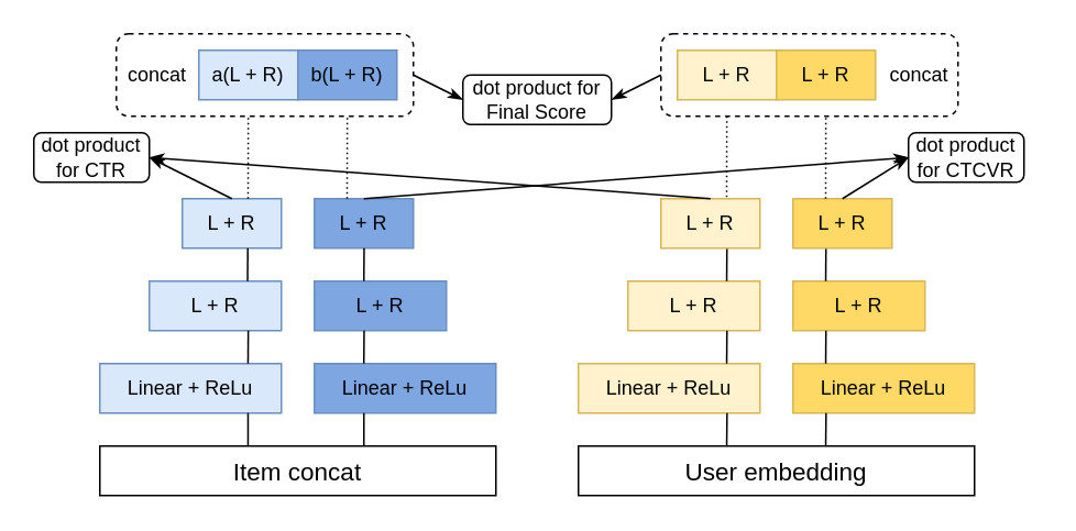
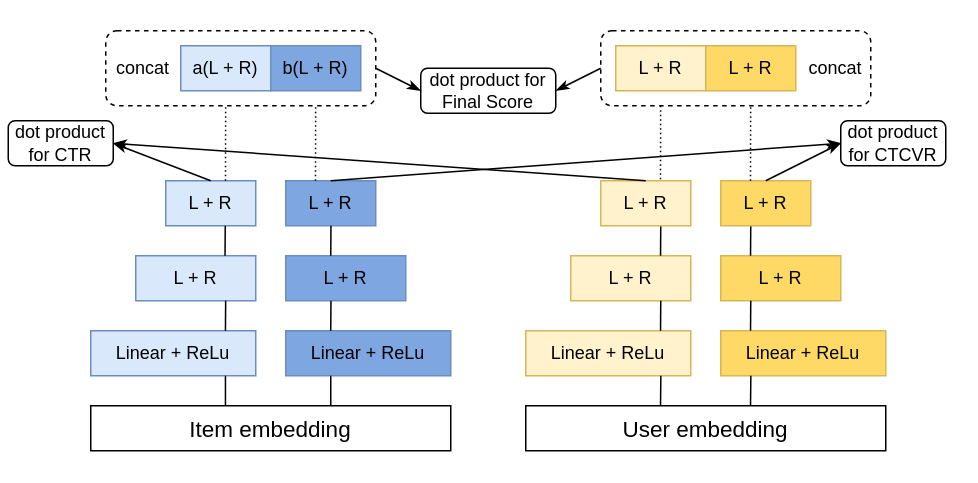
  <mxCell id="0" />
  <mxCell id="1" parent="0" />
  <mxCell id="2" value="Linear + ReLu" style="rounded=0;whiteSpace=wrap;html=1;fillColor=#dae8fc;strokeColor=#6c8ebf;" vertex="1" parent="1"><mxGeometry x="60" y="220" width="110" height="30" as="geometry" /></mxCell>
  <mxCell id="3" value="Linear + ReLu" style="rounded=0;whiteSpace=wrap;html=1;fillColor=#fff2cc;strokeColor=#d6b656;" vertex="1" parent="1"><mxGeometry x="350" y="220" width="110" height="30" as="geometry" /></mxCell>
  <mxCell id="4" value="Linear + ReLu" style="rounded=0;whiteSpace=wrap;html=1;fillColor=#7EA6E0;strokeColor=#6c8ebf;" vertex="1" parent="1"><mxGeometry x="190" y="220" width="110" height="30" as="geometry" /></mxCell>
  <mxCell id="5" value="Linear + ReLu" style="rounded=0;whiteSpace=wrap;html=1;fillColor=#FFD966;strokeColor=#d6b656;" vertex="1" parent="1"><mxGeometry x="480" y="220" width="110" height="30" as="geometry" /></mxCell>
- <mxCell id="6" value="&lt;font style=&quot;font-size: 15px;&quot;&gt;Item concat&lt;/font&gt;" style="rounded=0;whiteSpace=wrap;html=1;" vertex="1" parent="1"><mxGeometry x="60" y="270" width="240" height="30" as="geometry" /></mxCell>
+ <mxCell id="6" value="&lt;font style=&quot;font-size: 15px;&quot;&gt;Item embedding&lt;/font&gt;" style="rounded=0;whiteSpace=wrap;html=1;" vertex="1" parent="1"><mxGeometry x="60" y="270" width="240" height="30" as="geometry" /></mxCell>
  <mxCell id="7" value="&lt;font style=&quot;font-size: 15px;&quot;&gt;User embedding&lt;/font&gt;" style="rounded=0;whiteSpace=wrap;html=1;" vertex="1" parent="1"><mxGeometry x="350" y="270" width="240" height="30" as="geometry" /></mxCell>
  <mxCell id="8" value="" style="endArrow=none;html=1;rounded=0;endFill=0;" edge="1" parent="1"><mxGeometry width="50" height="50" relative="1" as="geometry"><mxPoint x="149.8" y="270" as="sourcePoint" /><mxPoint x="149.8" y="250" as="targetPoint" /></mxGeometry></mxCell>
  <mxCell id="9" value="" style="endArrow=none;html=1;rounded=0;endFill=0;" edge="1" parent="1"><mxGeometry width="50" height="50" relative="1" as="geometry"><mxPoint x="220" y="270" as="sourcePoint" /><mxPoint x="220" y="250" as="targetPoint" /></mxGeometry></mxCell>
  <mxCell id="10" value="" style="endArrow=none;html=1;rounded=0;endFill=0;" edge="1" parent="1"><mxGeometry width="50" height="50" relative="1" as="geometry"><mxPoint x="439.86" y="270" as="sourcePoint" /><mxPoint x="440.06" y="250" as="targetPoint" /></mxGeometry></mxCell>
  <mxCell id="11" value="" style="endArrow=none;html=1;rounded=0;endFill=0;" edge="1" parent="1"><mxGeometry width="50" height="50" relative="1" as="geometry"><mxPoint x="499.86" y="270" as="sourcePoint" /><mxPoint x="500.06" y="250" as="targetPoint" /></mxGeometry></mxCell>
  <mxCell id="12" value="L + R" style="rounded=0;whiteSpace=wrap;html=1;fillColor=#dae8fc;strokeColor=#6c8ebf;" vertex="1" parent="1"><mxGeometry x="90" y="170" width="80" height="30" as="geometry" /></mxCell>
  <mxCell id="13" value="L + R" style="rounded=0;whiteSpace=wrap;html=1;fillColor=#fff2cc;strokeColor=#d6b656;" vertex="1" parent="1"><mxGeometry x="380" y="170" width="80" height="30" as="geometry" /></mxCell>
  <mxCell id="14" value="L + R" style="rounded=0;whiteSpace=wrap;html=1;fillColor=#7EA6E0;strokeColor=#6c8ebf;" vertex="1" parent="1"><mxGeometry x="190" y="170" width="80" height="30" as="geometry" /></mxCell>
  <mxCell id="15" value="L + R" style="rounded=0;whiteSpace=wrap;html=1;fillColor=#FFD966;strokeColor=#d6b656;" vertex="1" parent="1"><mxGeometry x="480" y="170" width="80" height="30" as="geometry" /></mxCell>
  <mxCell id="16" value="" style="endArrow=none;html=1;rounded=0;endFill=0;" edge="1" parent="1"><mxGeometry width="50" height="50" relative="1" as="geometry"><mxPoint x="149.8" y="220" as="sourcePoint" /><mxPoint x="149.94" y="200" as="targetPoint" /></mxGeometry></mxCell>
  <mxCell id="17" value="" style="endArrow=none;html=1;rounded=0;endFill=0;" edge="1" parent="1"><mxGeometry width="50" height="50" relative="1" as="geometry"><mxPoint x="220" y="220" as="sourcePoint" /><mxPoint x="220.14" y="200" as="targetPoint" /></mxGeometry></mxCell>
  <mxCell id="18" value="" style="endArrow=none;html=1;rounded=0;endFill=0;" edge="1" parent="1"><mxGeometry width="50" height="50" relative="1" as="geometry"><mxPoint x="439.86" y="220" as="sourcePoint" /><mxPoint x="440" y="200" as="targetPoint" /></mxGeometry></mxCell>
  <mxCell id="19" value="" style="endArrow=none;html=1;rounded=0;endFill=0;" edge="1" parent="1"><mxGeometry width="50" height="50" relative="1" as="geometry"><mxPoint x="499.86" y="220" as="sourcePoint" /><mxPoint x="500" y="200" as="targetPoint" /></mxGeometry></mxCell>
  <mxCell id="20" value="L + R" style="rounded=0;whiteSpace=wrap;html=1;fillColor=#dae8fc;strokeColor=#6c8ebf;" vertex="1" parent="1"><mxGeometry x="110" y="120" width="60" height="30" as="geometry" /></mxCell>
  <mxCell id="21" value="L + R" style="rounded=0;whiteSpace=wrap;html=1;fillColor=#7EA6E0;strokeColor=#6c8ebf;" vertex="1" parent="1"><mxGeometry x="190" y="120" width="60" height="30" as="geometry" /></mxCell>
  <mxCell id="22" value="" style="endArrow=none;html=1;rounded=0;endFill=0;" edge="1" parent="1"><mxGeometry width="50" height="50" relative="1" as="geometry"><mxPoint x="149.52" y="170" as="sourcePoint" /><mxPoint x="149.66" y="150" as="targetPoint" /></mxGeometry></mxCell>
  <mxCell id="23" value="" style="endArrow=none;html=1;rounded=0;endFill=0;" edge="1" parent="1"><mxGeometry width="50" height="50" relative="1" as="geometry"><mxPoint x="220" y="170" as="sourcePoint" /><mxPoint x="220.14" y="150" as="targetPoint" /></mxGeometry></mxCell>
  <mxCell id="24" value="" style="endArrow=none;html=1;rounded=0;endFill=0;" edge="1" parent="1"><mxGeometry width="50" height="50" relative="1" as="geometry"><mxPoint x="439.86" y="170" as="sourcePoint" /><mxPoint x="440" y="150" as="targetPoint" /></mxGeometry></mxCell>
  <mxCell id="25" value="" style="endArrow=none;html=1;rounded=0;endFill=0;" edge="1" parent="1"><mxGeometry width="50" height="50" relative="1" as="geometry"><mxPoint x="499.86" y="170" as="sourcePoint" /><mxPoint x="500" y="150" as="targetPoint" /></mxGeometry></mxCell>
- <mxCell id="26" value="dot product for CTR" style="rounded=1;whiteSpace=wrap;html=1;" vertex="1" parent="1"><mxGeometry x="20" y="80" width="70" height="30" as="geometry" /></mxCell>
+ <mxCell id="26" value="dot product for CTR" style="rounded=1;whiteSpace=wrap;html=1;" vertex="1" parent="1"><mxGeometry x="5" y="80" width="70" height="30" as="geometry" /></mxCell>
  <mxCell id="27" value="dot product for Final Score" style="rounded=1;whiteSpace=wrap;html=1;" vertex="1" parent="1"><mxGeometry x="280" y="45" width="90" height="30" as="geometry" /></mxCell>
  <mxCell id="28" value="concat&amp;nbsp; &amp;nbsp; &amp;nbsp; &amp;nbsp; &amp;nbsp; &amp;nbsp; &amp;nbsp; &amp;nbsp; &amp;nbsp; &amp;nbsp; &amp;nbsp; &amp;nbsp; &amp;nbsp; &amp;nbsp; &amp;nbsp; &amp;nbsp; &amp;nbsp; &amp;nbsp; &amp;nbsp; &amp;nbsp;" style="rounded=1;whiteSpace=wrap;html=1;fillColor=none;dashed=1;" vertex="1" parent="1"><mxGeometry x="70" y="20" width="180" height="50" as="geometry" /></mxCell>
  <mxCell id="29" value="L + R" style="rounded=0;whiteSpace=wrap;html=1;fillColor=#fff2cc;strokeColor=#d6b656;" vertex="1" parent="1"><mxGeometry x="400" y="120" width="60" height="30" as="geometry" /></mxCell>
  <mxCell id="30" value="L + R" style="rounded=0;whiteSpace=wrap;html=1;fillColor=#FFD966;strokeColor=#d6b656;" vertex="1" parent="1"><mxGeometry x="480" y="120" width="60" height="30" as="geometry" /></mxCell>
  <mxCell id="31" value="&amp;nbsp; &amp;nbsp; &amp;nbsp; &amp;nbsp; &amp;nbsp; &amp;nbsp; &amp;nbsp; &amp;nbsp; &amp;nbsp; &amp;nbsp; &amp;nbsp; &amp;nbsp; &amp;nbsp; &amp;nbsp; &amp;nbsp; &amp;nbsp; &amp;nbsp; &amp;nbsp; &amp;nbsp; &amp;nbsp; &amp;nbsp;concat&amp;nbsp;" style="rounded=1;whiteSpace=wrap;html=1;fillColor=none;dashed=1;" vertex="1" parent="1"><mxGeometry x="400" y="20" width="180" height="50" as="geometry" /></mxCell>
- <mxCell id="32" value="dot product for CTCVR" style="rounded=1;whiteSpace=wrap;html=1;" vertex="1" parent="1"><mxGeometry x="550" y="80" width="70" height="30" as="geometry" /></mxCell>
+ <mxCell id="32" value="dot product for CTCVR" style="rounded=1;whiteSpace=wrap;html=1;" vertex="1" parent="1"><mxGeometry x="560" y="80" width="70" height="30" as="geometry" /></mxCell>
  <mxCell id="33" value="" style="endArrow=classicThin;html=1;rounded=0;exitX=0.5;exitY=0;exitDx=0;exitDy=0;entryX=0;entryY=0.5;entryDx=0;entryDy=0;endFill=1;" edge="1" parent="1" source="21" target="32"><mxGeometry width="50" height="50" relative="1" as="geometry"><mxPoint x="320" y="90" as="sourcePoint" /><mxPoint x="370" y="40" as="targetPoint" /></mxGeometry></mxCell>
  <mxCell id="34" value="" style="endArrow=classicThin;html=1;rounded=0;exitX=0.5;exitY=0;exitDx=0;exitDy=0;endFill=1;entryX=0;entryY=0.5;entryDx=0;entryDy=0;" edge="1" parent="1" source="30" target="32"><mxGeometry width="50" height="50" relative="1" as="geometry"><mxPoint x="430" y="90" as="sourcePoint" /><mxPoint x="560" y="120" as="targetPoint" /></mxGeometry></mxCell>
  <mxCell id="35" value="" style="endArrow=classicThin;html=1;rounded=0;exitX=0.5;exitY=0;exitDx=0;exitDy=0;endFill=1;entryX=1;entryY=0.5;entryDx=0;entryDy=0;" edge="1" parent="1" source="20" target="26"><mxGeometry width="50" height="50" relative="1" as="geometry"><mxPoint x="100" y="55" as="sourcePoint" /><mxPoint x="55" y="110" as="targetPoint" /></mxGeometry></mxCell>
  <mxCell id="36" value="" style="endArrow=classicThin;html=1;rounded=0;entryX=1;entryY=0.5;entryDx=0;entryDy=0;endFill=1;exitX=0.5;exitY=0;exitDx=0;exitDy=0;" edge="1" parent="1" source="29" target="26"><mxGeometry width="50" height="50" relative="1" as="geometry"><mxPoint x="350" y="110" as="sourcePoint" /><mxPoint x="210" y="65" as="targetPoint" /></mxGeometry></mxCell>
  <mxCell id="37" value="a(L + R)" style="rounded=0;whiteSpace=wrap;html=1;fillColor=#dae8fc;strokeColor=#6c8ebf;" vertex="1" parent="1"><mxGeometry x="120" y="30" width="60" height="30" as="geometry" /></mxCell>
  <mxCell id="38" value="b(L + R)" style="rounded=0;whiteSpace=wrap;html=1;fillColor=#7EA6E0;strokeColor=#6c8ebf;" vertex="1" parent="1"><mxGeometry x="180" y="30" width="60" height="30" as="geometry" /></mxCell>
  <mxCell id="39" value="L + R" style="rounded=0;whiteSpace=wrap;html=1;fillColor=#fff2cc;strokeColor=#d6b656;" vertex="1" parent="1"><mxGeometry x="410" y="30" width="60" height="30" as="geometry" /></mxCell>
  <mxCell id="40" value="L + R" style="rounded=0;whiteSpace=wrap;html=1;fillColor=#FFD966;strokeColor=#d6b656;" vertex="1" parent="1"><mxGeometry x="470" y="30" width="60" height="30" as="geometry" /></mxCell>
  <mxCell id="41" value="" style="endArrow=none;html=1;rounded=0;entryX=0.447;entryY=1.017;entryDx=0;entryDy=0;entryPerimeter=0;dashed=1;dashPattern=1 2;endFill=0;" edge="1" parent="1"><mxGeometry width="50" height="50" relative="1" as="geometry"><mxPoint x="209.83" y="120" as="sourcePoint" /><mxPoint x="209.94" y="71" as="targetPoint" /></mxGeometry></mxCell>
  <mxCell id="42" value="" style="endArrow=none;html=1;rounded=0;entryX=0.447;entryY=1.017;entryDx=0;entryDy=0;entryPerimeter=0;dashed=1;dashPattern=1 2;endFill=0;" edge="1" parent="1"><mxGeometry width="50" height="50" relative="1" as="geometry"><mxPoint x="439.83" y="119" as="sourcePoint" /><mxPoint x="439.94" y="70" as="targetPoint" /></mxGeometry></mxCell>
  <mxCell id="43" value="" style="endArrow=none;html=1;rounded=0;entryX=0.447;entryY=1.017;entryDx=0;entryDy=0;entryPerimeter=0;dashed=1;dashPattern=1 2;endFill=0;" edge="1" parent="1"><mxGeometry width="50" height="50" relative="1" as="geometry"><mxPoint x="499.83" y="120" as="sourcePoint" /><mxPoint x="499.94" y="71" as="targetPoint" /></mxGeometry></mxCell>
  <mxCell id="44" value="" style="endArrow=none;html=1;rounded=0;entryX=0.447;entryY=1.017;entryDx=0;entryDy=0;entryPerimeter=0;dashed=1;dashPattern=1 2;endFill=0;" edge="1" parent="1"><mxGeometry width="50" height="50" relative="1" as="geometry"><mxPoint x="149.83" y="120" as="sourcePoint" /><mxPoint x="149.94" y="71" as="targetPoint" /></mxGeometry></mxCell>
  <mxCell id="45" value="" style="endArrow=classicThin;html=1;rounded=0;entryX=0;entryY=0.5;entryDx=0;entryDy=0;exitX=1;exitY=0.5;exitDx=0;exitDy=0;endFill=1;" edge="1" parent="1" source="28" target="27"><mxGeometry width="50" height="50" relative="1" as="geometry"><mxPoint x="190" y="0" as="sourcePoint" /><mxPoint x="245" y="-50" as="targetPoint" /></mxGeometry></mxCell>
  <mxCell id="46" value="" style="endArrow=classicThin;html=1;rounded=0;entryX=1;entryY=0.5;entryDx=0;entryDy=0;exitX=0;exitY=0.5;exitDx=0;exitDy=0;endFill=1;" edge="1" parent="1" source="31" target="27"><mxGeometry width="50" height="50" relative="1" as="geometry"><mxPoint x="310" y="80" as="sourcePoint" /><mxPoint x="360" y="30" as="targetPoint" /></mxGeometry></mxCell>
